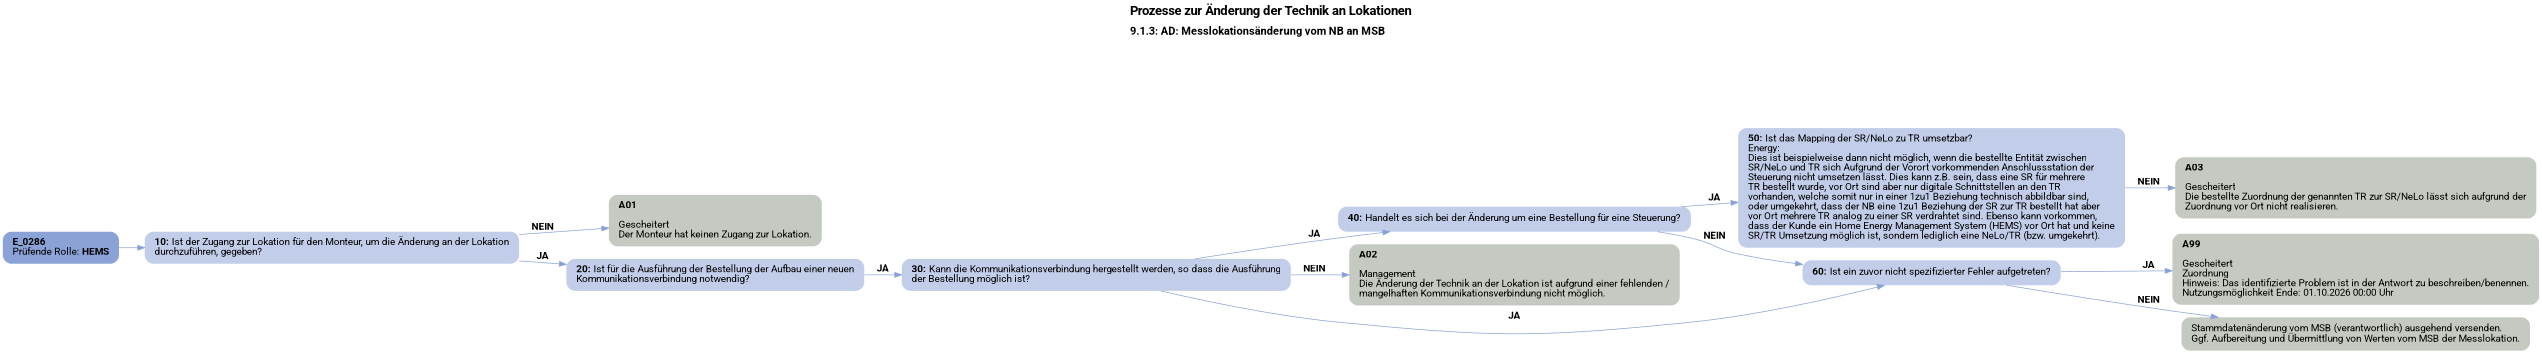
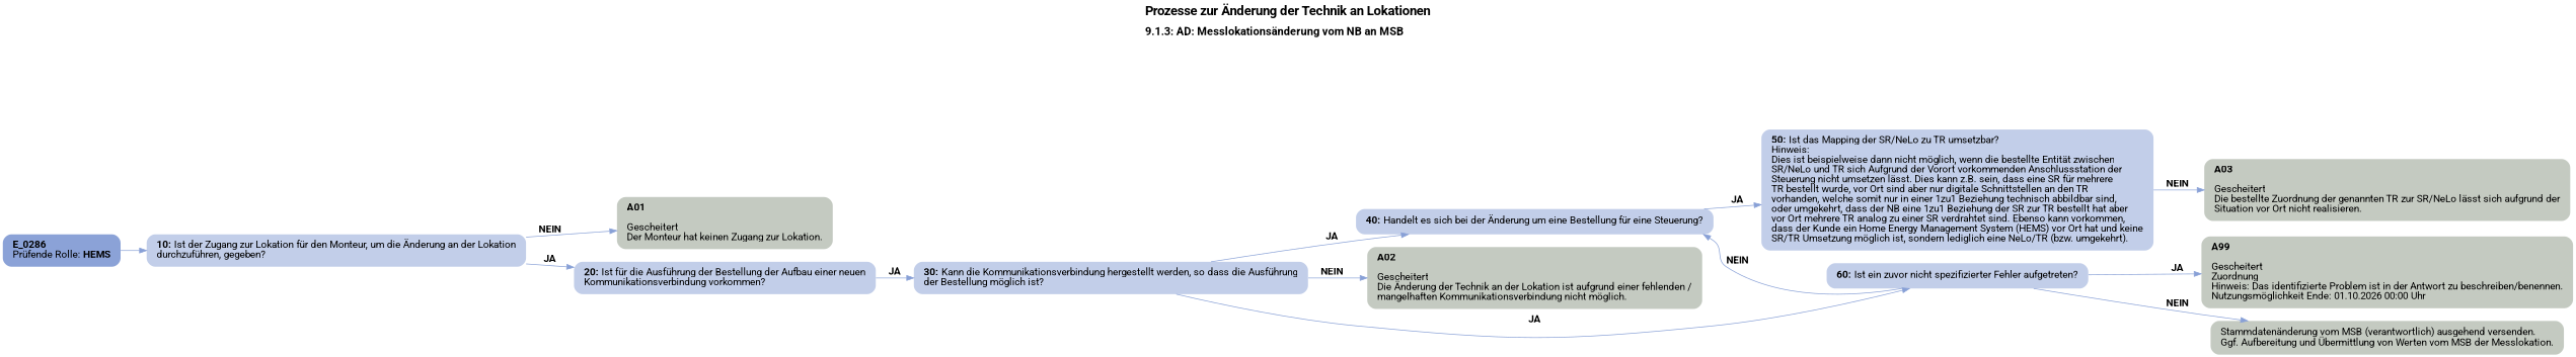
  digraph {
    concentrate=true
    fontname=Roboto
    fontsize=12
    label=<<B><FONT POINT-SIZE="18">Prozesse zur Änderung der Technik an Lokationen</FONT></B><BR align="left"/><BR/><B><FONT POINT-SIZE="16">9.1.3: AD: Messlokationsänderung vom NB an MSB</FONT></B><BR align="left"/><BR/><BR/><BR/>>
    labelloc=t
    pack=true
    packmode=array
    rankdir=LR
    node [fillcolor="#c2cee9" fontname=Roboto margin="0.2,0.12" penwidth=0.0 shape=box style="filled,rounded"]
    edge [color="#88a0d6" fontname=Roboto]
    n1 [fillcolor="#8ba2d7" label=<<B>E_0286</B><BR align="left"/><FONT>Prüfende Rolle: <B>HEMS</B></FONT><BR align="center"/>>]
    n2 [label=<<B>10: </B>Ist der Zugang zur Lokation für den Monteur, um die Änderung an der Lokation<BR align="left"/>durchzuführen, gegeben?<BR align="left"/>>]
    n3 [fillcolor="#c4cac1" label=<<B>A01</B><BR align="left"/><BR align="left"/><FONT>Gescheitert<BR align="left"/>Der Monteur hat keinen Zugang zur Lokation.<BR align="left"/></FONT>>]
-   n4 [label=<<B>20: </B>Ist für die Ausführung der Bestellung der Aufbau einer neuen<BR align="left"/>Kommunikationsverbindung notwendig?<BR align="left"/>>]
+   n4 [label=<<B>20: </B>Ist für die Ausführung der Bestellung der Aufbau einer neuen<BR align="left"/>Kommunikationsverbindung vorkommen?<BR align="left"/>>]
    n5 [label=<<B>30: </B>Kann die Kommunikationsverbindung hergestellt werden, so dass die Ausführung<BR align="left"/>der Bestellung möglich ist?<BR align="left"/>>]
    n6 [label=<<B>40: </B>Handelt es sich bei der Änderung um eine Bestellung für eine Steuerung?<BR align="left"/>>]
-   n7 [fillcolor="#c4cac1" label=<<B>A02</B><BR align="left"/><BR align="left"/><FONT>Management<BR align="left"/>Die Änderung der Technik an der Lokation ist aufgrund einer fehlenden /<BR align="left"/>mangelhaften Kommunikationsverbindung nicht möglich.<BR align="left"/></FONT>>]
+   n7 [fillcolor="#c4cac1" label=<<B>A02</B><BR align="left"/><BR align="left"/><FONT>Gescheitert<BR align="left"/>Die Änderung der Technik an der Lokation ist aufgrund einer fehlenden /<BR align="left"/>mangelhaften Kommunikationsverbindung nicht möglich.<BR align="left"/></FONT>>]
    n8 [label=<<B>60: </B>Ist ein zuvor nicht spezifizierter Fehler aufgetreten?<BR align="left"/>>]
-   n9 [label=<<B>50: </B>Ist das Mapping der SR/NeLo zu TR umsetzbar?<BR align="left"/>Energy:<BR align="left"/>Dies ist beispielweise dann nicht möglich, wenn die bestellte Entität zwischen<BR align="left"/>SR/NeLo und TR sich Aufgrund der Vorort vorkommenden Anschlussstation der<BR align="left"/>Steuerung nicht umsetzen lässt. Dies kann z.B. sein, dass eine SR für mehrere<BR align="left"/>TR bestellt wurde, vor Ort sind aber nur digitale Schnittstellen an den TR<BR align="left"/>vorhanden, welche somit nur in einer 1zu1 Beziehung technisch abbildbar sind,<BR align="left"/>oder umgekehrt, dass der NB eine 1zu1 Beziehung der SR zur TR bestellt hat aber<BR align="left"/>vor Ort mehrere TR analog zu einer SR verdrahtet sind. Ebenso kann vorkommen,<BR align="left"/>dass der Kunde ein Home Energy Management System (HEMS) vor Ort hat und keine<BR align="left"/>SR/TR Umsetzung möglich ist, sondern lediglich eine NeLo/TR (bzw. umgekehrt).<BR align="left"/>>]
-   n10 [fillcolor="#c4cac1" label=<<B>A03</B><BR align="left"/><BR align="left"/><FONT>Gescheitert<BR align="left"/>Die bestellte Zuordnung der genannten TR zur SR/NeLo lässt sich aufgrund der<BR align="left"/>Zuordnung vor Ort nicht realisieren.<BR align="left"/></FONT>>]
+   n9 [label=<<B>50: </B>Ist das Mapping der SR/NeLo zu TR umsetzbar?<BR align="left"/>Hinweis:<BR align="left"/>Dies ist beispielweise dann nicht möglich, wenn die bestellte Entität zwischen<BR align="left"/>SR/NeLo und TR sich Aufgrund der Vorort vorkommenden Anschlussstation der<BR align="left"/>Steuerung nicht umsetzen lässt. Dies kann z.B. sein, dass eine SR für mehrere<BR align="left"/>TR bestellt wurde, vor Ort sind aber nur digitale Schnittstellen an den TR<BR align="left"/>vorhanden, welche somit nur in einer 1zu1 Beziehung technisch abbildbar sind,<BR align="left"/>oder umgekehrt, dass der NB eine 1zu1 Beziehung der SR zur TR bestellt hat aber<BR align="left"/>vor Ort mehrere TR analog zu einer SR verdrahtet sind. Ebenso kann vorkommen,<BR align="left"/>dass der Kunde ein Home Energy Management System (HEMS) vor Ort hat und keine<BR align="left"/>SR/TR Umsetzung möglich ist, sondern lediglich eine NeLo/TR (bzw. umgekehrt).<BR align="left"/>>]
+   n10 [fillcolor="#c4cac1" label=<<B>A03</B><BR align="left"/><BR align="left"/><FONT>Gescheitert<BR align="left"/>Die bestellte Zuordnung der genannten TR zur SR/NeLo lässt sich aufgrund der<BR align="left"/>Situation vor Ort nicht realisieren.<BR align="left"/></FONT>>]
    n11 [fillcolor="#c4cac1" label=<<B>A99</B><BR align="left"/><BR align="left"/><FONT>Gescheitert<BR align="left"/>Zuordnung<BR align="left"/>Hinweis: Das identifizierte Problem ist in der Antwort zu beschreiben/benennen.<BR align="left"/>Nutzungsmöglichkeit Ende: 01.10.2026 00:00 Uhr<BR align="left"/></FONT>>]
    n12 [fillcolor="#c4cac1" label=<<FONT>Stammdatenänderung vom MSB (verantwortlich) ausgehend versenden.<BR align="left"/>Ggf. Aufbereitung und Übermittlung von Werten vom MSB der Messlokation.<BR align="left"/></FONT>>]
    n1 -> n2
    n2 -> n3 [label=<<B>NEIN</B>>]
    n2 -> n4 [label=<<B>JA</B>>]
    n4 -> n5 [label=<<B>JA</B>>]
    n5 -> n6 [label=<<B>JA</B>>]
    n5 -> n7 [label=<<B>NEIN</B>>]
    n5 -> n8 [label=<<B>JA</B>>]
-   n6 -> n8 [label=<<B>NEIN</B>>]
+   n8 -> n6 [label=<<B>NEIN</B>>]
    n6 -> n9 [label=<<B>JA</B>>]
    n8 -> n11 [label=<<B>JA</B>>]
    n8 -> n12 [label=<<B>NEIN</B>>]
    n9 -> n10 [label=<<B>NEIN</B>>]
  }
